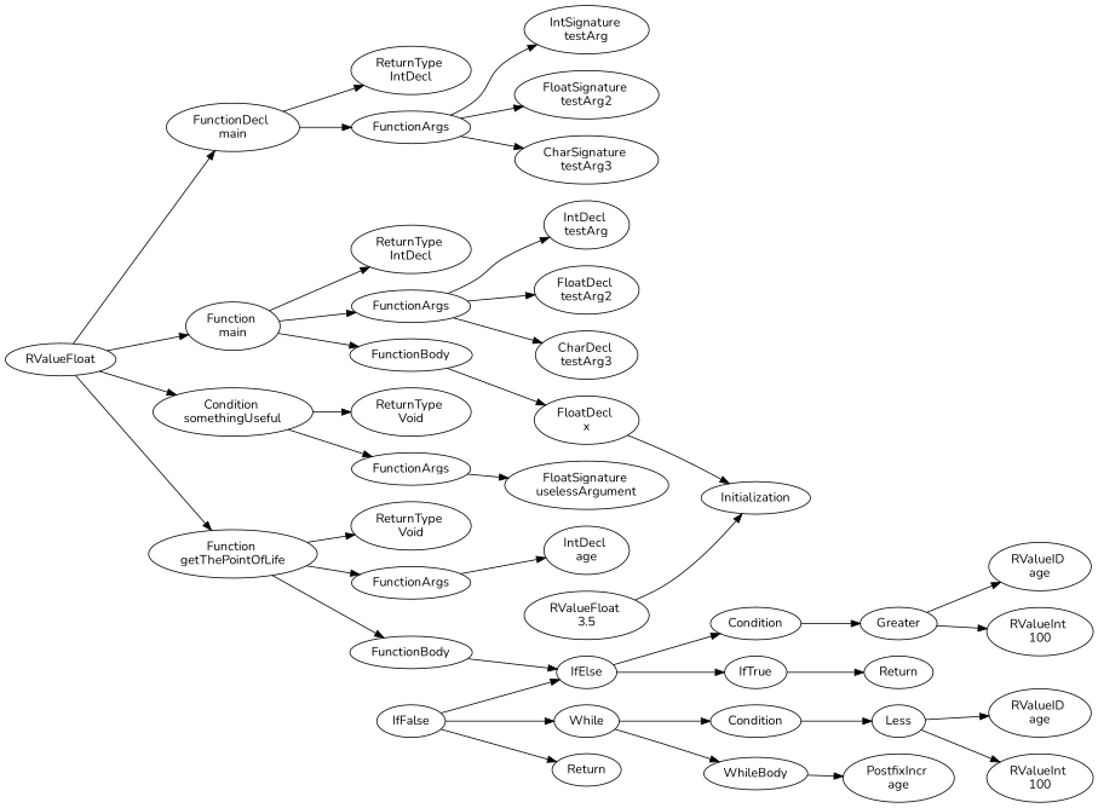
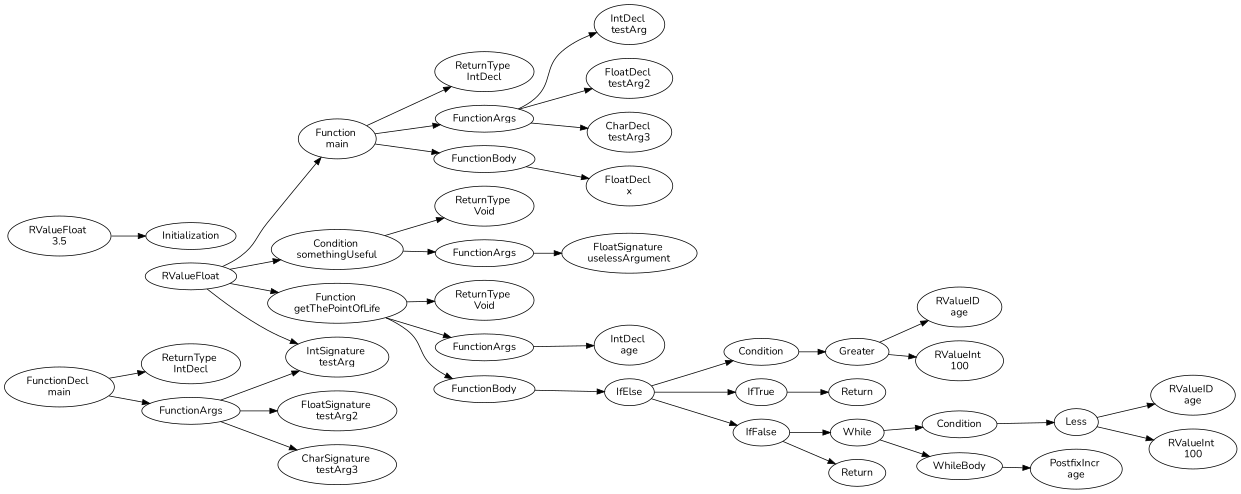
  digraph {
    fontname=Nunito
    rankdir=LR
    node [fontname=Nunito]
    edge [fontname=Nunito]
    n1 [label=RValueFloat]
    n2 [label="FunctionDecl \nmain"]
    n3 [label="Function \nmain"]
    n4 [label="Condition \nsomethingUseful"]
    n5 [label="Function \ngetThePointOfLife"]
    n6 [label="ReturnType \nIntDecl"]
    n7 [label=FunctionArgs]
    n8 [label="ReturnType \nIntDecl"]
    n9 [label=FunctionArgs]
    n10 [label=FunctionBody]
    n11 [label="ReturnType \nVoid"]
    n12 [label=FunctionArgs]
    n13 [label="ReturnType \nVoid"]
    n14 [label=FunctionArgs]
    n15 [label=FunctionBody]
    n16 [label="IntSignature \ntestArg"]
    n17 [label="FloatSignature \ntestArg2"]
    n18 [label="CharSignature \ntestArg3"]
    n19 [label="IntDecl \ntestArg"]
    n20 [label="FloatDecl \ntestArg2"]
    n21 [label="CharDecl \ntestArg3"]
    n22 [label="FloatDecl \nx"]
    n23 [label=Initialization]
    n24 [label="RValueFloat \n3.5"]
    n25 [label="FloatSignature \nuselessArgument"]
    n26 [label="IntDecl \nage"]
    n27 [label=IfElse]
    n28 [label=Condition]
    n29 [label=IfTrue]
    n30 [label=IfFalse]
    n31 [label=Greater]
    n32 [label=Return]
    n33 [label=While]
    n34 [label=Return]
    n35 [label="RValueID \nage"]
    n36 [label="RValueInt \n100"]
    n37 [label=Condition]
    n38 [label=WhileBody]
    n39 [label=Less]
    n40 [label="PostfixIncr \nage"]
    n41 [label="RValueID \nage"]
    n42 [label="RValueInt \n100"]
-   n1 -> n2
+   n1 -> n16
    n1 -> n3
    n1 -> n4
    n1 -> n5
    n2 -> n6
    n2 -> n7
    n3 -> n8
    n3 -> n9
    n3 -> n10
    n4 -> n11
    n4 -> n12
    n5 -> n13
    n5 -> n14
    n5 -> n15
    n7 -> n16
    n7 -> n17
    n7 -> n18
    n9 -> n19
    n9 -> n20
    n9 -> n21
    n10 -> n22
    n12 -> n25
    n14 -> n26
    n15 -> n27
-   n22 -> n23
    n24 -> n23
    n27 -> n28
    n27 -> n29
-   n30 -> n27
+   n27 -> n30
    n28 -> n31
    n29 -> n32
    n30 -> n33
    n30 -> n34
    n31 -> n35
    n31 -> n36
    n33 -> n37
    n33 -> n38
    n37 -> n39
    n38 -> n40
    n39 -> n41
    n39 -> n42
  }
